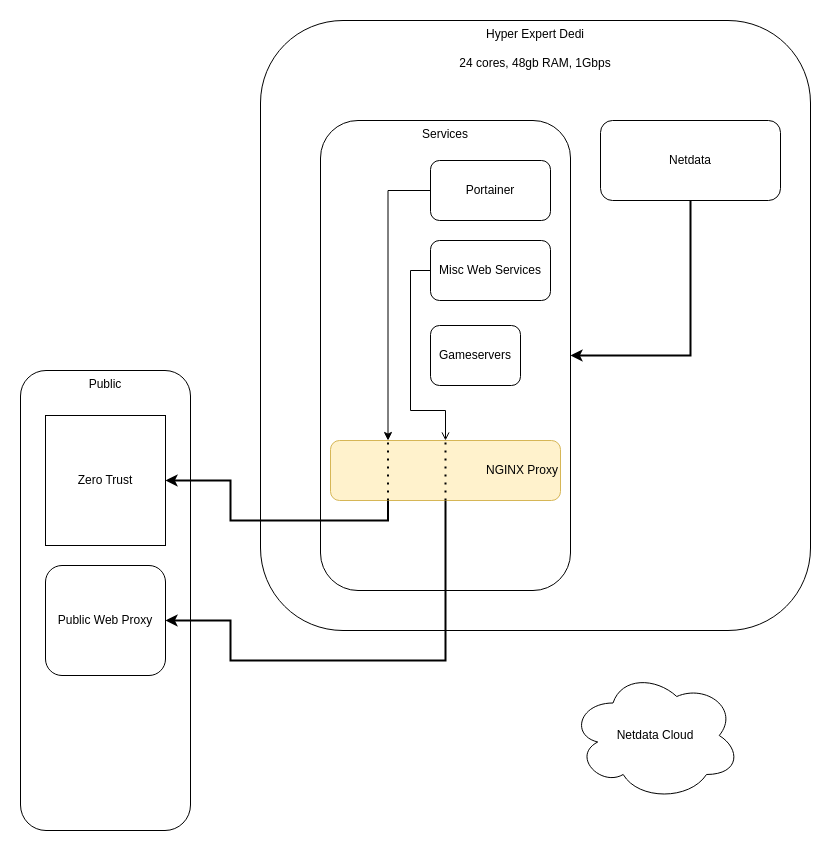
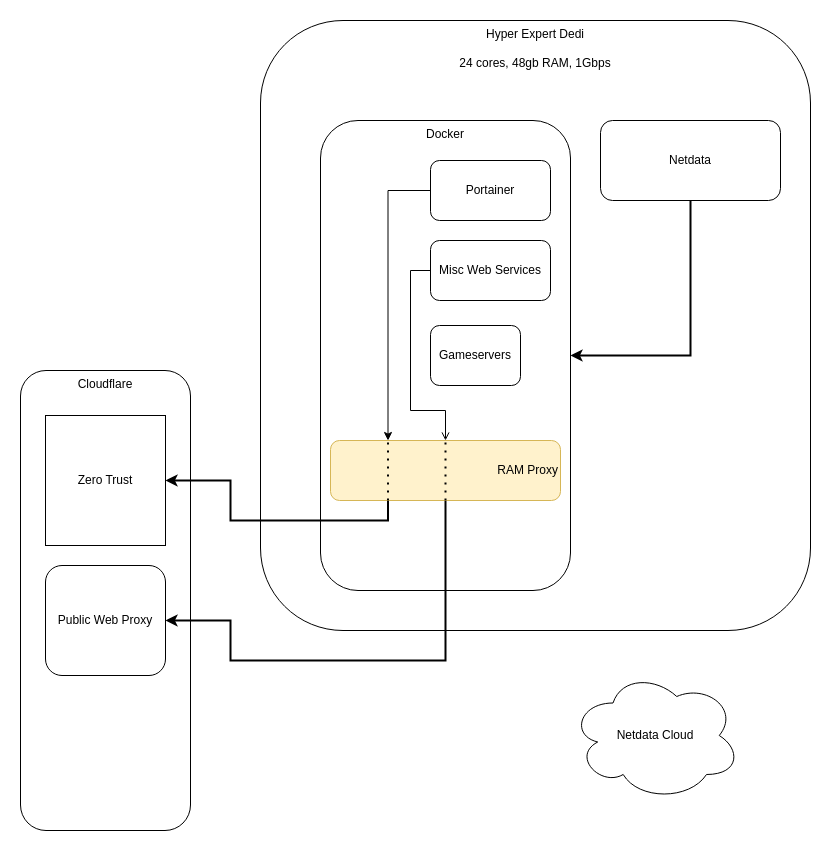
  <mxCell id="0" />
  <mxCell id="1" parent="0" />
  <mxCell id="2" value="Hyper Expert Dedi&lt;br&gt;&lt;br&gt;24 cores, 48gb RAM, 1Gbps&lt;br&gt;&lt;br&gt;" style="rounded=1;whiteSpace=wrap;html=1;sketch=0;glass=0;shadow=0;verticalAlign=top;" vertex="1" parent="1"><mxGeometry x="260" y="20" width="550" height="610" as="geometry" /></mxCell>
- <mxCell id="3" value="Services" style="rounded=1;whiteSpace=wrap;html=1;shadow=0;glass=0;sketch=0;verticalAlign=top;" vertex="1" parent="1"><mxGeometry x="320" y="120" width="250" height="470" as="geometry" /></mxCell>
+ <mxCell id="3" value="Docker" style="rounded=1;whiteSpace=wrap;html=1;shadow=0;glass=0;sketch=0;verticalAlign=top;" vertex="1" parent="1"><mxGeometry x="320" y="120" width="250" height="470" as="geometry" /></mxCell>
  <mxCell id="4" style="edgeStyle=orthogonalEdgeStyle;rounded=0;orthogonalLoop=1;jettySize=auto;html=1;entryX=0.25;entryY=0;entryDx=0;entryDy=0;" edge="1" parent="1" source="5" target="16"><mxGeometry relative="1" as="geometry"><Array as="points"><mxPoint x="388" y="190" /></Array></mxGeometry></mxCell>
  <mxCell id="5" value="Portainer" style="rounded=1;whiteSpace=wrap;html=1;shadow=0;glass=0;sketch=0;" vertex="1" parent="1"><mxGeometry x="430" y="160" width="120" height="60" as="geometry" /></mxCell>
  <mxCell id="6" style="edgeStyle=orthogonalEdgeStyle;rounded=0;orthogonalLoop=1;jettySize=auto;html=1;entryX=0.5;entryY=0;entryDx=0;entryDy=0;endArrow=open;" edge="1" parent="1" source="7" target="16"><mxGeometry relative="1" as="geometry"><Array as="points"><mxPoint x="410" y="270" /><mxPoint x="410" y="410" /><mxPoint x="445" y="410" /></Array></mxGeometry></mxCell>
  <mxCell id="7" value="Misc Web Services" style="rounded=1;whiteSpace=wrap;html=1;shadow=0;glass=0;sketch=0;" vertex="1" parent="1"><mxGeometry x="430" y="240" width="120" height="60" as="geometry" /></mxCell>
  <mxCell id="8" value="Gameservers" style="rounded=1;whiteSpace=wrap;html=1;shadow=0;glass=0;sketch=0;" vertex="1" parent="1"><mxGeometry x="430" y="325" width="90" height="60" as="geometry" /></mxCell>
  <mxCell id="9" style="edgeStyle=orthogonalEdgeStyle;rounded=0;orthogonalLoop=1;jettySize=auto;html=1;exitX=0.5;exitY=1;exitDx=0;exitDy=0;strokeWidth=2;" edge="1" parent="1" source="10" target="3"><mxGeometry relative="1" as="geometry" /></mxCell>
  <mxCell id="10" value="Netdata" style="rounded=1;whiteSpace=wrap;html=1;shadow=0;glass=0;sketch=0;" vertex="1" parent="1"><mxGeometry x="600" y="120" width="180" height="80" as="geometry" /></mxCell>
- <mxCell id="11" value="Public" style="rounded=1;whiteSpace=wrap;html=1;shadow=0;glass=0;sketch=0;verticalAlign=top;" vertex="1" parent="1"><mxGeometry x="20" y="370" width="170" height="460" as="geometry" /></mxCell>
+ <mxCell id="11" value="Cloudflare" style="rounded=1;whiteSpace=wrap;html=1;shadow=0;glass=0;sketch=0;verticalAlign=top;" vertex="1" parent="1"><mxGeometry x="20" y="370" width="170" height="460" as="geometry" /></mxCell>
  <mxCell id="12" value="Public Web Proxy" style="rounded=1;whiteSpace=wrap;html=1;shadow=0;glass=0;sketch=0;" vertex="1" parent="1"><mxGeometry x="45" y="565" width="120" height="110" as="geometry" /></mxCell>
  <mxCell id="13" value="Zero Trust" style="whiteSpace=wrap;html=1;shadow=0;glass=0;sketch=0;rounded=0;" vertex="1" parent="1"><mxGeometry x="45" y="415" width="120" height="130" as="geometry" /></mxCell>
  <mxCell id="14" style="edgeStyle=orthogonalEdgeStyle;rounded=0;orthogonalLoop=1;jettySize=auto;html=1;exitX=0.25;exitY=1;exitDx=0;exitDy=0;entryX=1;entryY=0.5;entryDx=0;entryDy=0;strokeWidth=2;" edge="1" parent="1" source="16" target="13"><mxGeometry relative="1" as="geometry"><Array as="points"><mxPoint x="388" y="520" /><mxPoint x="230" y="520" /><mxPoint x="230" y="480" /></Array></mxGeometry></mxCell>
  <mxCell id="15" style="edgeStyle=orthogonalEdgeStyle;rounded=0;orthogonalLoop=1;jettySize=auto;html=1;exitX=0.5;exitY=1;exitDx=0;exitDy=0;entryX=1;entryY=0.5;entryDx=0;entryDy=0;strokeWidth=2;" edge="1" parent="1" source="16" target="12"><mxGeometry relative="1" as="geometry"><Array as="points"><mxPoint x="445" y="660" /><mxPoint x="230" y="660" /><mxPoint x="230" y="620" /></Array></mxGeometry></mxCell>
- <mxCell id="16" value="NGINX Proxy" style="rounded=1;whiteSpace=wrap;html=1;shadow=0;glass=0;sketch=0;fillColor=#fff2cc;strokeColor=#d6b656;align=right;" vertex="1" parent="1"><mxGeometry x="330" y="440" width="230" height="60" as="geometry" /></mxCell>
+ <mxCell id="16" value="RAM Proxy" style="rounded=1;whiteSpace=wrap;html=1;shadow=0;glass=0;sketch=0;fillColor=#fff2cc;strokeColor=#d6b656;align=right;" vertex="1" parent="1"><mxGeometry x="330" y="440" width="230" height="60" as="geometry" /></mxCell>
  <mxCell id="17" value="" style="endArrow=none;dashed=1;html=1;dashPattern=1 3;strokeWidth=2;rounded=0;exitX=0.25;exitY=1;exitDx=0;exitDy=0;entryX=0.25;entryY=0;entryDx=0;entryDy=0;" edge="1" parent="1" source="16" target="16"><mxGeometry width="50" height="50" relative="1" as="geometry"><mxPoint x="580" y="450" as="sourcePoint" /><mxPoint x="630" y="400" as="targetPoint" /></mxGeometry></mxCell>
  <mxCell id="18" value="" style="endArrow=none;dashed=1;html=1;dashPattern=1 3;strokeWidth=2;rounded=0;entryX=0.5;entryY=0;entryDx=0;entryDy=0;exitX=0.5;exitY=1;exitDx=0;exitDy=0;" edge="1" parent="1" source="16" target="16"><mxGeometry width="50" height="50" relative="1" as="geometry"><mxPoint x="580" y="450" as="sourcePoint" /><mxPoint x="630" y="400" as="targetPoint" /></mxGeometry></mxCell>
  <mxCell id="19" value="Netdata Cloud" style="ellipse;shape=cloud;whiteSpace=wrap;html=1;shadow=0;glass=0;sketch=0;" vertex="1" parent="1"><mxGeometry x="570" y="670" width="170" height="130" as="geometry" /></mxCell>
